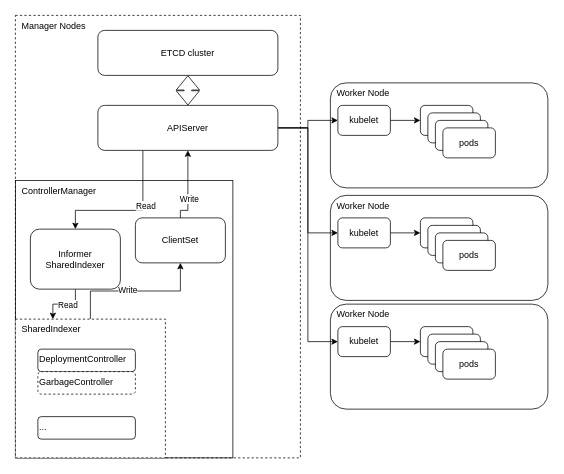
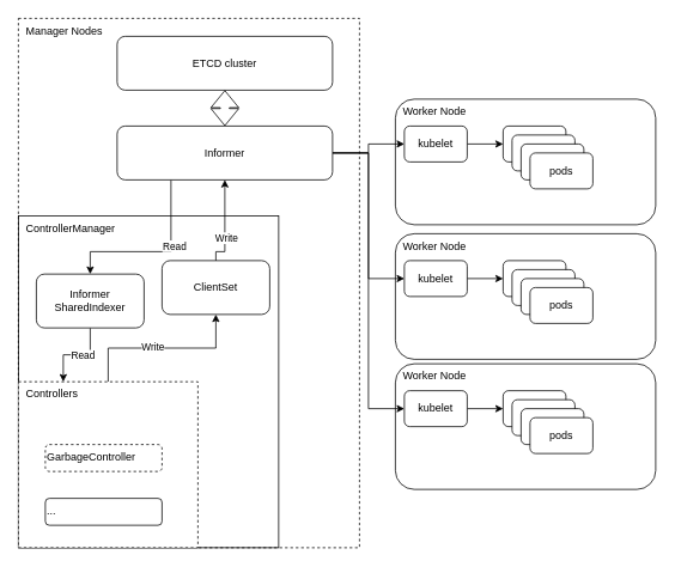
  <mxCell id="0" />
  <mxCell id="1" parent="0" />
  <mxCell id="2" value="&amp;nbsp; Manager Nodes" style="rounded=0;whiteSpace=wrap;html=1;align=left;verticalAlign=top;fillColor=none;dashed=1;" vertex="1" parent="1"><mxGeometry y="20" width="380" height="590" as="geometry" x="20" /></mxCell>
  <mxCell id="3" value="&amp;nbsp; ControllerManager" style="rounded=0;whiteSpace=wrap;html=1;align=left;verticalAlign=top;fillColor=none;" vertex="1" parent="1"><mxGeometry y="240" width="290" height="370" as="geometry" x="20" /></mxCell>
  <mxCell id="4" value="&amp;nbsp; Worker Node" style="rounded=1;whiteSpace=wrap;html=1;align=left;verticalAlign=top;" vertex="1" parent="1"><mxGeometry x="440" y="405" width="290" height="140" as="geometry" /></mxCell>
  <mxCell id="5" value="&amp;nbsp; Worker Node" style="rounded=1;whiteSpace=wrap;html=1;align=left;verticalAlign=top;" vertex="1" parent="1"><mxGeometry x="440" y="260" width="290" height="140" as="geometry" /></mxCell>
  <mxCell id="6" value="&amp;nbsp; Worker Node" style="rounded=1;whiteSpace=wrap;html=1;align=left;verticalAlign=top;" vertex="1" parent="1"><mxGeometry x="440" y="110" width="290" height="140" as="geometry" /></mxCell>
  <mxCell id="7" value="ETCD cluster" style="rounded=1;whiteSpace=wrap;html=1;" vertex="1" parent="1"><mxGeometry x="130" y="40" width="240" height="60" as="geometry" /></mxCell>
  <mxCell id="8" style="edgeStyle=orthogonalEdgeStyle;rounded=0;orthogonalLoop=1;jettySize=auto;html=1;exitX=0.25;exitY=1;exitDx=0;exitDy=0;entryX=0.5;entryY=0;entryDx=0;entryDy=0;" edge="1" parent="1" source="13" target="22"><mxGeometry relative="1" as="geometry"><Array as="points"><mxPoint x="190" y="280" /><mxPoint x="100" y="280" /></Array></mxGeometry></mxCell>
  <mxCell id="9" value="Read" style="edgeLabel;html=1;align=center;verticalAlign=middle;resizable=0;points=[];" vertex="1" connectable="0" parent="8"><mxGeometry x="-0.251" y="3" relative="1" as="geometry"><mxPoint as="offset" /></mxGeometry></mxCell>
  <mxCell id="10" style="edgeStyle=orthogonalEdgeStyle;rounded=0;orthogonalLoop=1;jettySize=auto;html=1;exitX=1;exitY=0.5;exitDx=0;exitDy=0;entryX=0;entryY=0.5;entryDx=0;entryDy=0;" edge="1" parent="1" source="13" target="27"><mxGeometry relative="1" as="geometry" /></mxCell>
  <mxCell id="11" style="edgeStyle=orthogonalEdgeStyle;rounded=0;orthogonalLoop=1;jettySize=auto;html=1;exitX=1;exitY=0.5;exitDx=0;exitDy=0;entryX=0;entryY=0.5;entryDx=0;entryDy=0;" edge="1" parent="1" source="13" target="33"><mxGeometry relative="1" as="geometry" /></mxCell>
  <mxCell id="12" style="edgeStyle=orthogonalEdgeStyle;rounded=0;orthogonalLoop=1;jettySize=auto;html=1;exitX=1;exitY=0.5;exitDx=0;exitDy=0;entryX=0;entryY=0.5;entryDx=0;entryDy=0;" edge="1" parent="1" source="13" target="39"><mxGeometry relative="1" as="geometry" /></mxCell>
- <mxCell id="13" value="APIServer" style="rounded=1;whiteSpace=wrap;html=1;" vertex="1" parent="1"><mxGeometry x="130" y="140" width="240" height="60" as="geometry" /></mxCell>
+ <mxCell id="13" value="Informer" style="rounded=1;whiteSpace=wrap;html=1;" vertex="1" parent="1"><mxGeometry x="130" y="140" width="240" height="60" as="geometry" /></mxCell>
  <mxCell id="14" value="" style="shape=flexArrow;endArrow=classic;startArrow=classic;html=1;entryX=0.5;entryY=1;entryDx=0;entryDy=0;exitX=0.5;exitY=0;exitDx=0;exitDy=0;" edge="1" parent="1" source="13" target="7"><mxGeometry width="100" height="100" relative="1" as="geometry"><mxPoint x="210" y="220" as="sourcePoint" /><mxPoint x="310" y="120" as="targetPoint" /></mxGeometry></mxCell>
  <mxCell id="15" style="edgeStyle=orthogonalEdgeStyle;rounded=0;orthogonalLoop=1;jettySize=auto;html=1;exitX=0.5;exitY=0;exitDx=0;exitDy=0;entryX=0.5;entryY=1;entryDx=0;entryDy=0;" edge="1" parent="1" source="17" target="25"><mxGeometry relative="1" as="geometry" /></mxCell>
  <mxCell id="16" value="Write" style="edgeLabel;html=1;align=center;verticalAlign=middle;resizable=0;points=[];" vertex="1" connectable="0" parent="15"><mxGeometry x="-0.103" y="1" relative="1" as="geometry"><mxPoint as="offset" /></mxGeometry></mxCell>
- <mxCell id="17" value="&amp;nbsp; SharedIndexer" style="rounded=0;whiteSpace=wrap;html=1;verticalAlign=top;align=left;dashed=1;" vertex="1" parent="1"><mxGeometry y="425" width="200" height="185" as="geometry" x="20" /></mxCell>
- <mxCell id="18" value="DeploymentController" style="rounded=1;whiteSpace=wrap;html=1;align=left;verticalAlign=top;" vertex="1" parent="1"><mxGeometry x="50" y="465" width="130" height="30" as="geometry" /></mxCell>
+ <mxCell id="17" value="&amp;nbsp; Controllers" style="rounded=0;whiteSpace=wrap;html=1;verticalAlign=top;align=left;dashed=1;" vertex="1" parent="1"><mxGeometry y="425" width="200" height="185" as="geometry" x="20" /></mxCell>
  <mxCell id="19" value="GarbageController" style="rounded=1;whiteSpace=wrap;html=1;align=left;verticalAlign=top;dashed=1;" vertex="1" parent="1"><mxGeometry x="50" y="495" width="130" height="30" as="geometry" /></mxCell>
  <mxCell id="20" style="edgeStyle=orthogonalEdgeStyle;rounded=0;orthogonalLoop=1;jettySize=auto;html=1;exitX=0.5;exitY=1;exitDx=0;exitDy=0;entryX=0.25;entryY=0;entryDx=0;entryDy=0;" edge="1" parent="1" source="22" target="17"><mxGeometry relative="1" as="geometry" /></mxCell>
  <mxCell id="21" value="Read" style="edgeLabel;html=1;align=center;verticalAlign=middle;resizable=0;points=[];" vertex="1" connectable="0" parent="20"><mxGeometry x="-0.123" relative="1" as="geometry"><mxPoint as="offset" /></mxGeometry></mxCell>
- <mxCell id="22" value="Informer&lt;br&gt;SharedIndexer" style="rounded=1;whiteSpace=wrap;html=1;align=center;verticalAlign=middle;" vertex="1" parent="1"><mxGeometry x="40" y="305" width="120" height="80" as="geometry" /></mxCell>
+ <mxCell id="22" value="Informer&lt;br&gt;SharedIndexer" style="rounded=1;whiteSpace=wrap;html=1;align=center;verticalAlign=middle;" vertex="1" parent="1"><mxGeometry x="40" y="305" width="120" height="60" as="geometry" /></mxCell>
  <mxCell id="23" style="edgeStyle=orthogonalEdgeStyle;rounded=0;orthogonalLoop=1;jettySize=auto;html=1;exitX=0.5;exitY=0;exitDx=0;exitDy=0;entryX=0.5;entryY=1;entryDx=0;entryDy=0;" edge="1" parent="1" source="25" target="13"><mxGeometry relative="1" as="geometry"><Array as="points"><mxPoint x="240" y="280" /><mxPoint x="250" y="280" /></Array></mxGeometry></mxCell>
  <mxCell id="24" value="Write" style="edgeLabel;html=1;align=center;verticalAlign=middle;resizable=0;points=[];" vertex="1" connectable="0" parent="23"><mxGeometry x="-0.287" y="-1" relative="1" as="geometry"><mxPoint as="offset" /></mxGeometry></mxCell>
  <mxCell id="25" value="ClientSet" style="rounded=1;whiteSpace=wrap;html=1;align=center;verticalAlign=middle;" vertex="1" parent="1"><mxGeometry x="180" y="290" width="120" height="60" as="geometry" /></mxCell>
  <mxCell id="26" style="edgeStyle=orthogonalEdgeStyle;rounded=0;orthogonalLoop=1;jettySize=auto;html=1;exitX=1;exitY=0.5;exitDx=0;exitDy=0;entryX=0;entryY=0.5;entryDx=0;entryDy=0;" edge="1" parent="1" source="27" target="28"><mxGeometry relative="1" as="geometry" /></mxCell>
  <mxCell id="27" value="kubelet" style="rounded=1;whiteSpace=wrap;html=1;fillColor=#ffffff;align=center;verticalAlign=middle;" vertex="1" parent="1"><mxGeometry x="450" y="140" width="70" height="40" as="geometry" /></mxCell>
  <mxCell id="28" value="pods" style="rounded=1;whiteSpace=wrap;html=1;fillColor=#ffffff;align=center;verticalAlign=middle;" vertex="1" parent="1"><mxGeometry x="560" y="140" width="70" height="40" as="geometry" /></mxCell>
  <mxCell id="29" value="pods" style="rounded=1;whiteSpace=wrap;html=1;fillColor=#ffffff;align=center;verticalAlign=middle;" vertex="1" parent="1"><mxGeometry x="570" y="150" width="70" height="40" as="geometry" /></mxCell>
  <mxCell id="30" value="pods" style="rounded=1;whiteSpace=wrap;html=1;fillColor=#ffffff;align=center;verticalAlign=middle;" vertex="1" parent="1"><mxGeometry x="580" y="160" width="70" height="40" as="geometry" /></mxCell>
  <mxCell id="31" value="pods" style="rounded=1;whiteSpace=wrap;html=1;fillColor=#ffffff;align=center;verticalAlign=middle;" vertex="1" parent="1"><mxGeometry x="590" y="170" width="70" height="40" as="geometry" /></mxCell>
  <mxCell id="32" style="edgeStyle=orthogonalEdgeStyle;rounded=0;orthogonalLoop=1;jettySize=auto;html=1;exitX=1;exitY=0.5;exitDx=0;exitDy=0;entryX=0;entryY=0.5;entryDx=0;entryDy=0;" edge="1" parent="1" source="33" target="34"><mxGeometry relative="1" as="geometry" /></mxCell>
  <mxCell id="33" value="kubelet" style="rounded=1;whiteSpace=wrap;html=1;fillColor=#ffffff;align=center;verticalAlign=middle;" vertex="1" parent="1"><mxGeometry x="450" y="290" width="70" height="40" as="geometry" /></mxCell>
  <mxCell id="34" value="pods" style="rounded=1;whiteSpace=wrap;html=1;fillColor=#ffffff;align=center;verticalAlign=middle;" vertex="1" parent="1"><mxGeometry x="560" y="290" width="70" height="40" as="geometry" /></mxCell>
  <mxCell id="35" value="pods" style="rounded=1;whiteSpace=wrap;html=1;fillColor=#ffffff;align=center;verticalAlign=middle;" vertex="1" parent="1"><mxGeometry x="570" y="300" width="70" height="40" as="geometry" /></mxCell>
  <mxCell id="36" value="pods" style="rounded=1;whiteSpace=wrap;html=1;fillColor=#ffffff;align=center;verticalAlign=middle;" vertex="1" parent="1"><mxGeometry x="580" y="310" width="70" height="40" as="geometry" /></mxCell>
  <mxCell id="37" value="pods" style="rounded=1;whiteSpace=wrap;html=1;fillColor=#ffffff;align=center;verticalAlign=middle;" vertex="1" parent="1"><mxGeometry x="590" y="320" width="70" height="40" as="geometry" /></mxCell>
  <mxCell id="38" style="edgeStyle=orthogonalEdgeStyle;rounded=0;orthogonalLoop=1;jettySize=auto;html=1;exitX=1;exitY=0.5;exitDx=0;exitDy=0;entryX=0;entryY=0.5;entryDx=0;entryDy=0;" edge="1" parent="1" source="39" target="40"><mxGeometry relative="1" as="geometry" /></mxCell>
  <mxCell id="39" value="kubelet" style="rounded=1;whiteSpace=wrap;html=1;fillColor=#ffffff;align=center;verticalAlign=middle;" vertex="1" parent="1"><mxGeometry x="450" y="435" width="70" height="40" as="geometry" /></mxCell>
  <mxCell id="40" value="pods" style="rounded=1;whiteSpace=wrap;html=1;fillColor=#ffffff;align=center;verticalAlign=middle;" vertex="1" parent="1"><mxGeometry x="560" y="435" width="70" height="40" as="geometry" /></mxCell>
  <mxCell id="41" value="pods" style="rounded=1;whiteSpace=wrap;html=1;fillColor=#ffffff;align=center;verticalAlign=middle;" vertex="1" parent="1"><mxGeometry x="570" y="445" width="70" height="40" as="geometry" /></mxCell>
  <mxCell id="42" value="pods" style="rounded=1;whiteSpace=wrap;html=1;fillColor=#ffffff;align=center;verticalAlign=middle;" vertex="1" parent="1"><mxGeometry x="580" y="455" width="70" height="40" as="geometry" /></mxCell>
  <mxCell id="43" value="pods" style="rounded=1;whiteSpace=wrap;html=1;fillColor=#ffffff;align=center;verticalAlign=middle;" vertex="1" parent="1"><mxGeometry x="590" y="465" width="70" height="40" as="geometry" /></mxCell>
  <mxCell id="44" value="..." style="rounded=1;whiteSpace=wrap;html=1;align=left;verticalAlign=top;" vertex="1" parent="1"><mxGeometry x="50" y="555" width="130" height="30" as="geometry" /></mxCell>
